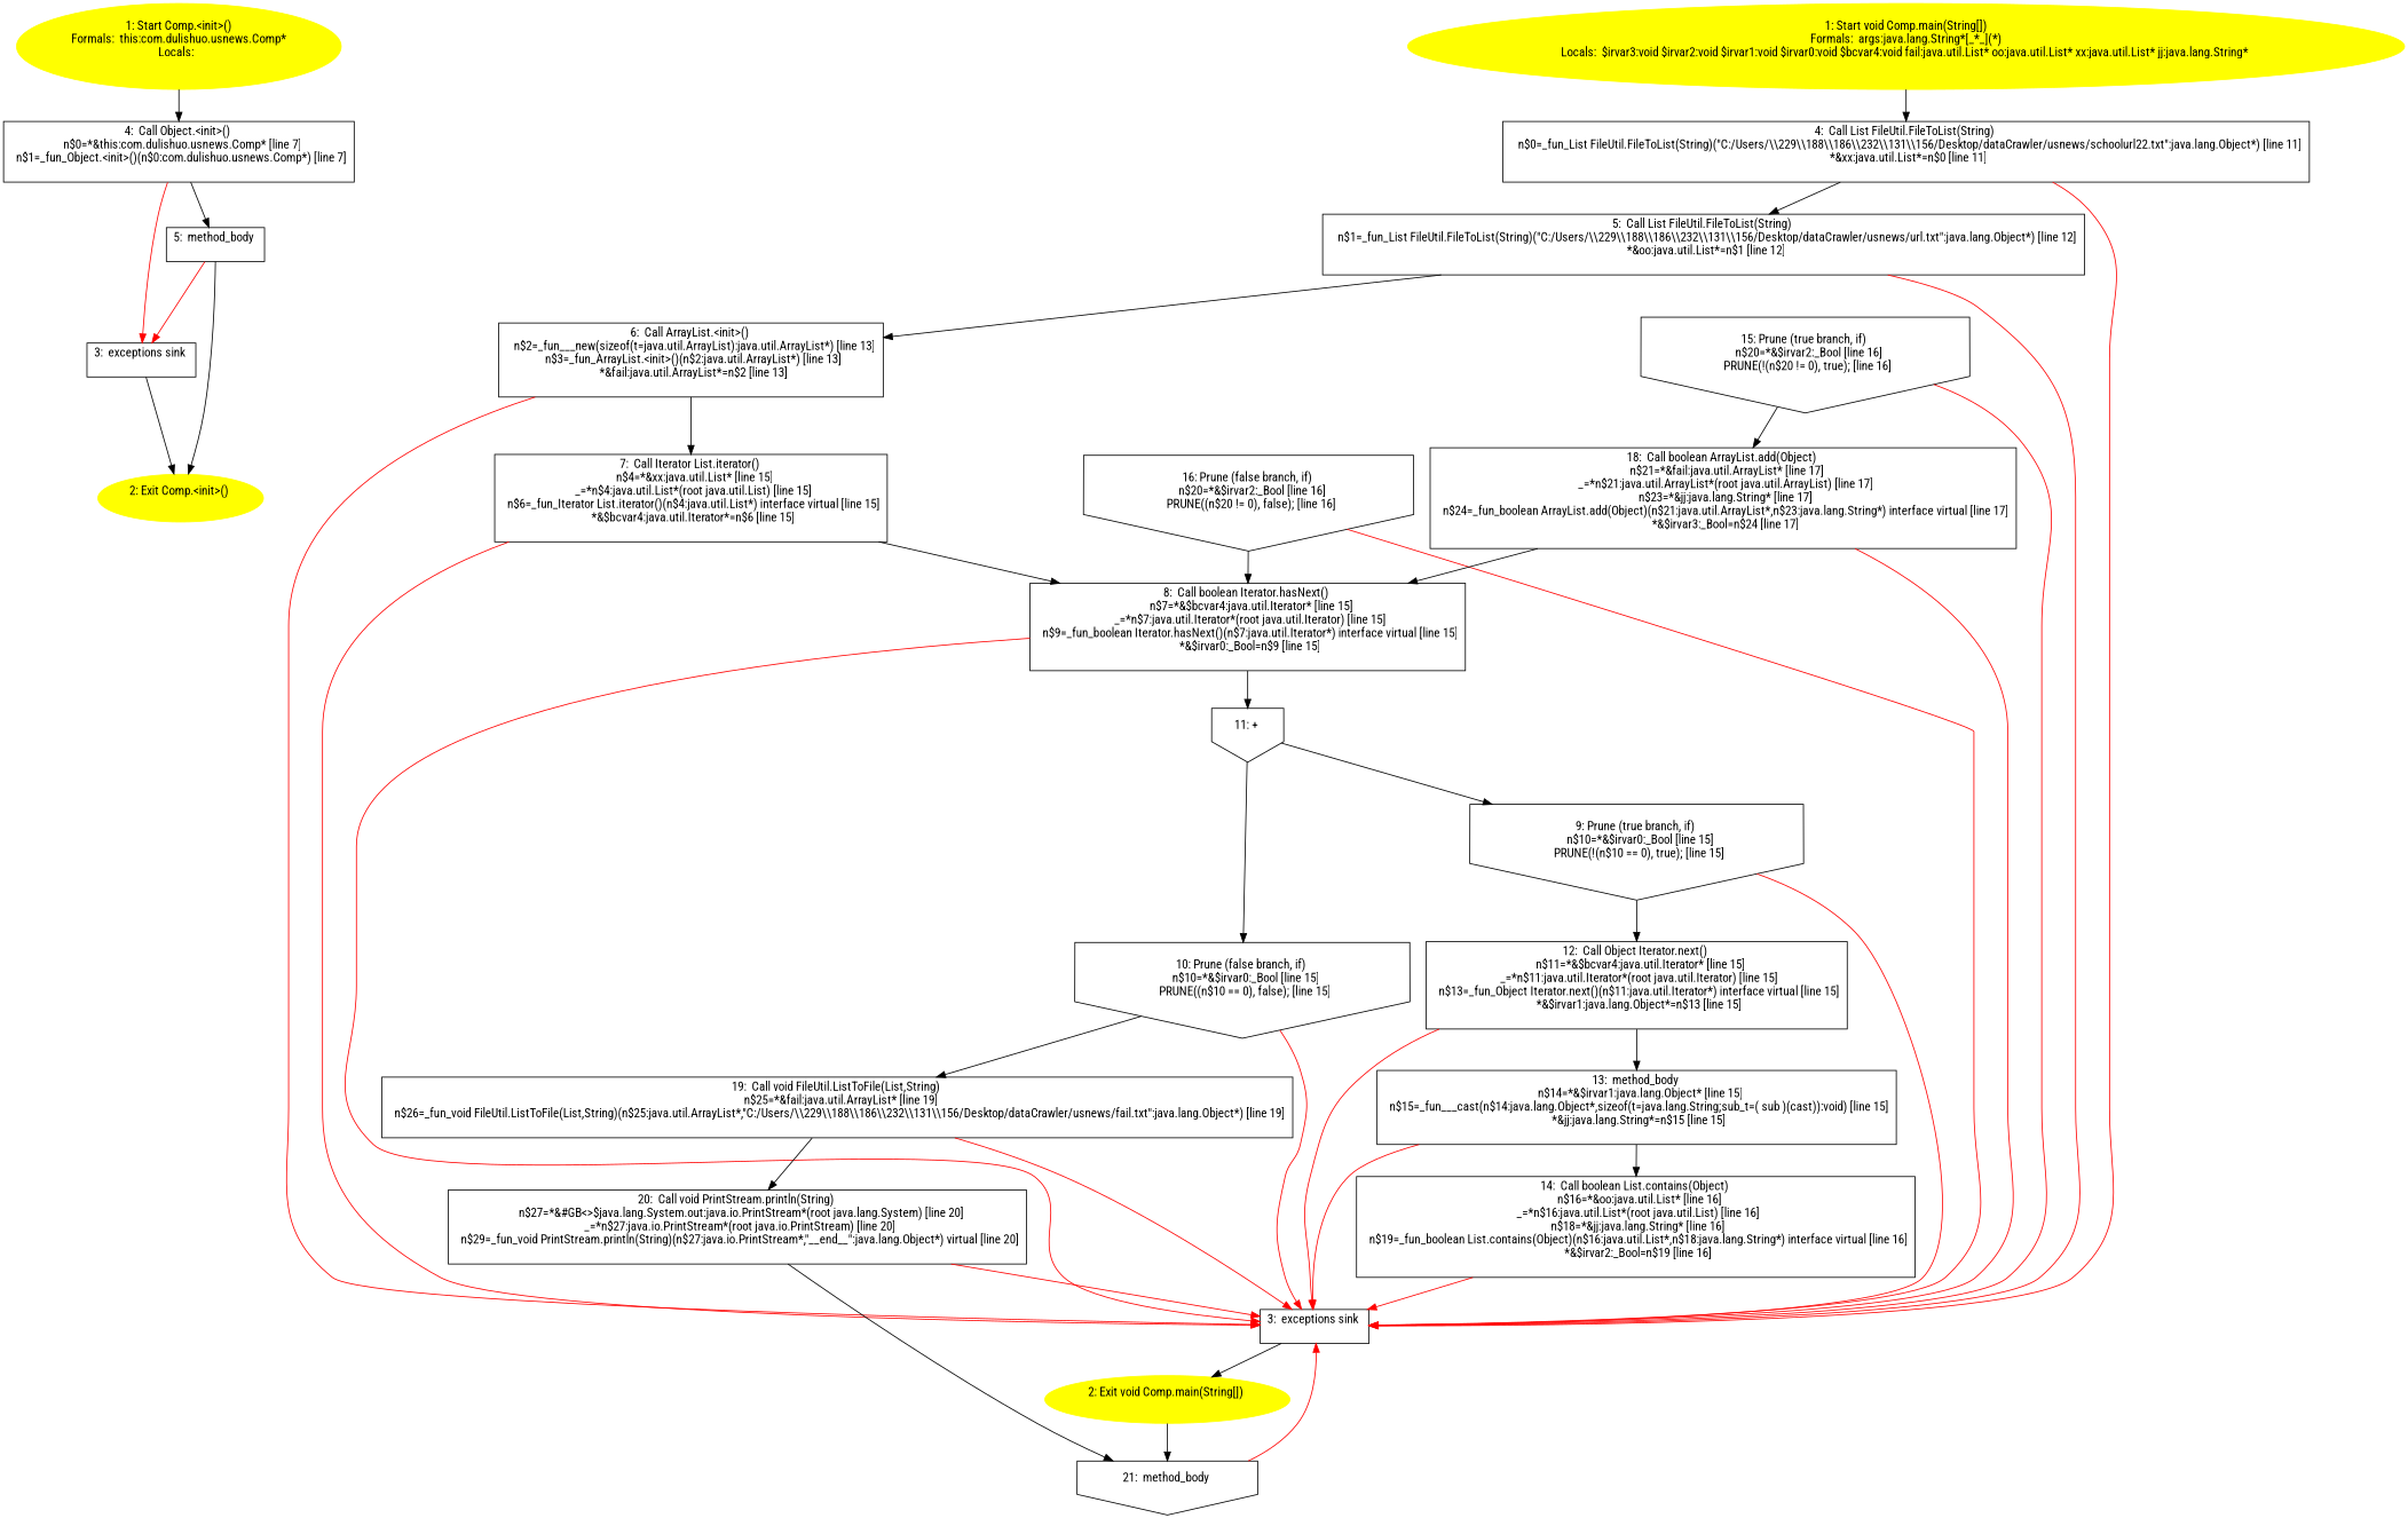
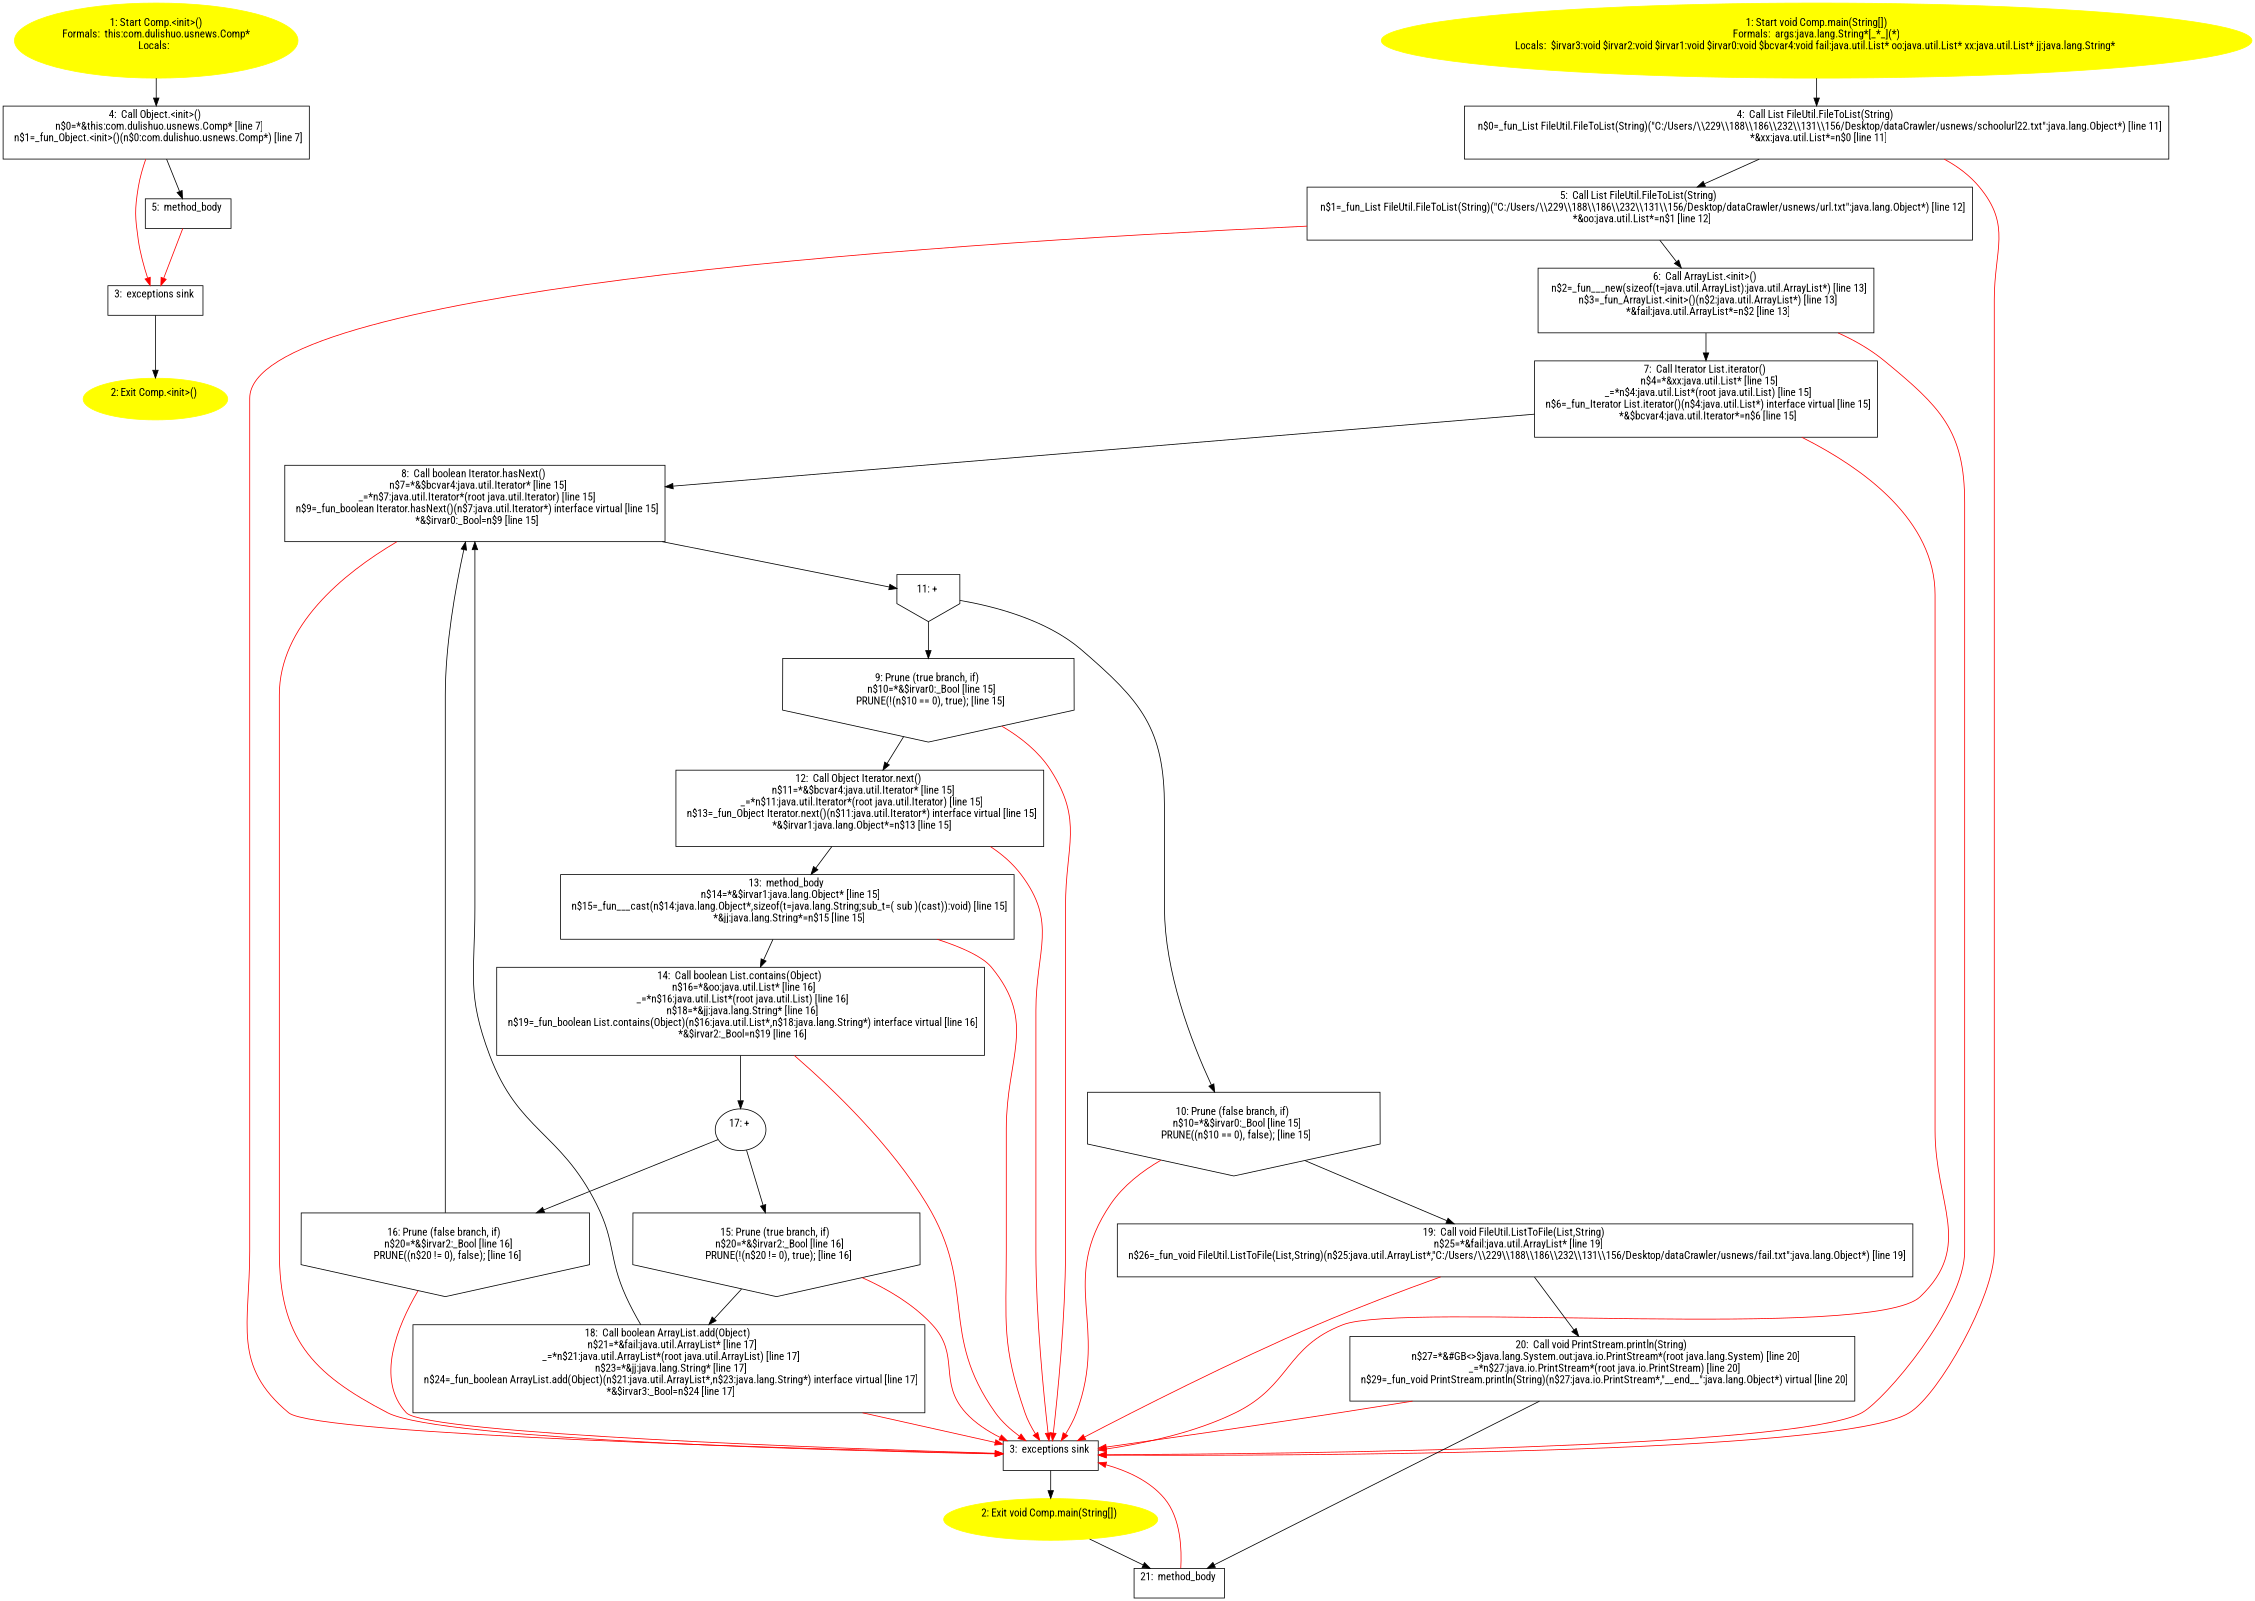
  digraph {
    fontname="Roboto Condensed"
    node [fontname="Roboto Condensed" shape=box]
    edge [fontname="Roboto Condensed"]
    n1 [color=yellow label="1: Start Comp.<init>()\nFormals:  this:com.dulishuo.usnews.Comp*\nLocals:  \n  " style=filled shape=""]
    n2 [label="4:  Call Object.<init>() \n   n$0=*&this:com.dulishuo.usnews.Comp* [line 7]\n  n$1=_fun_Object.<init>()(n$0:com.dulishuo.usnews.Comp*) [line 7]\n "]
    n3 [label="3:  exceptions sink \n  "]
    n4 [label="5:  method_body \n  "]
    n5 [color=yellow label="2: Exit Comp.<init>() \n  " style=filled shape=""]
    n6 [color=yellow label="1: Start void Comp.main(String[])\nFormals:  args:java.lang.String*[_*_](*)\nLocals:  $irvar3:void $irvar2:void $irvar1:void $irvar0:void $bcvar4:void fail:java.util.List* oo:java.util.List* xx:java.util.List* jj:java.lang.String* \n  " style=filled shape=""]
    n7 [label="4:  Call List FileUtil.FileToList(String) \n   n$0=_fun_List FileUtil.FileToList(String)(\"C:/Users/\\\\229\\\\188\\\\186\\\\232\\\\131\\\\156/Desktop/dataCrawler/usnews/schoolurl22.txt\":java.lang.Object*) [line 11]\n  *&xx:java.util.List*=n$0 [line 11]\n "]
    n8 [label="3:  exceptions sink \n  "]
    n9 [label="5:  Call List FileUtil.FileToList(String) \n   n$1=_fun_List FileUtil.FileToList(String)(\"C:/Users/\\\\229\\\\188\\\\186\\\\232\\\\131\\\\156/Desktop/dataCrawler/usnews/url.txt\":java.lang.Object*) [line 12]\n  *&oo:java.util.List*=n$1 [line 12]\n "]
    n10 [color=yellow label="2: Exit void Comp.main(String[]) \n  " style=filled shape=""]
    n11 [label="6:  Call ArrayList.<init>() \n   n$2=_fun___new(sizeof(t=java.util.ArrayList):java.util.ArrayList*) [line 13]\n  n$3=_fun_ArrayList.<init>()(n$2:java.util.ArrayList*) [line 13]\n  *&fail:java.util.ArrayList*=n$2 [line 13]\n "]
-   n12 [label="21:  method_body \n  " shape=invhouse]
+   n12 [label="21:  method_body \n  "]
    n13 [label="7:  Call Iterator List.iterator() \n   n$4=*&xx:java.util.List* [line 15]\n  _=*n$4:java.util.List*(root java.util.List) [line 15]\n  n$6=_fun_Iterator List.iterator()(n$4:java.util.List*) interface virtual [line 15]\n  *&$bcvar4:java.util.Iterator*=n$6 [line 15]\n "]
    n14 [label="8:  Call boolean Iterator.hasNext() \n   n$7=*&$bcvar4:java.util.Iterator* [line 15]\n  _=*n$7:java.util.Iterator*(root java.util.Iterator) [line 15]\n  n$9=_fun_boolean Iterator.hasNext()(n$7:java.util.Iterator*) interface virtual [line 15]\n  *&$irvar0:_Bool=n$9 [line 15]\n "]
    n15 [label="11: + \n  " shape=invhouse]
    n16 [label="9: Prune (true branch, if) \n   n$10=*&$irvar0:_Bool [line 15]\n  PRUNE(!(n$10 == 0), true); [line 15]\n " shape=invhouse]
    n17 [label="10: Prune (false branch, if) \n   n$10=*&$irvar0:_Bool [line 15]\n  PRUNE((n$10 == 0), false); [line 15]\n " shape=invhouse]
    n18 [label="12:  Call Object Iterator.next() \n   n$11=*&$bcvar4:java.util.Iterator* [line 15]\n  _=*n$11:java.util.Iterator*(root java.util.Iterator) [line 15]\n  n$13=_fun_Object Iterator.next()(n$11:java.util.Iterator*) interface virtual [line 15]\n  *&$irvar1:java.lang.Object*=n$13 [line 15]\n "]
    n19 [label="19:  Call void FileUtil.ListToFile(List,String) \n   n$25=*&fail:java.util.ArrayList* [line 19]\n  n$26=_fun_void FileUtil.ListToFile(List,String)(n$25:java.util.ArrayList*,\"C:/Users/\\\\229\\\\188\\\\186\\\\232\\\\131\\\\156/Desktop/dataCrawler/usnews/fail.txt\":java.lang.Object*) [line 19]\n "]
    n20 [label="13:  method_body \n   n$14=*&$irvar1:java.lang.Object* [line 15]\n  n$15=_fun___cast(n$14:java.lang.Object*,sizeof(t=java.lang.String;sub_t=( sub )(cast)):void) [line 15]\n  *&jj:java.lang.String*=n$15 [line 15]\n "]
    n21 [label="14:  Call boolean List.contains(Object) \n   n$16=*&oo:java.util.List* [line 16]\n  _=*n$16:java.util.List*(root java.util.List) [line 16]\n  n$18=*&jj:java.lang.String* [line 16]\n  n$19=_fun_boolean List.contains(Object)(n$16:java.util.List*,n$18:java.lang.String*) interface virtual [line 16]\n  *&$irvar2:_Bool=n$19 [line 16]\n "]
    n22 [label="20:  Call void PrintStream.println(String) \n   n$27=*&#GB<>$java.lang.System.out:java.io.PrintStream*(root java.lang.System) [line 20]\n  _=*n$27:java.io.PrintStream*(root java.io.PrintStream) [line 20]\n  n$29=_fun_void PrintStream.println(String)(n$27:java.io.PrintStream*,\"__end__\":java.lang.Object*) virtual [line 20]\n "]
+   n23 [label="17: + \n  " shape=""]
    n24 [label="15: Prune (true branch, if) \n   n$20=*&$irvar2:_Bool [line 16]\n  PRUNE(!(n$20 != 0), true); [line 16]\n " shape=invhouse]
    n25 [label="16: Prune (false branch, if) \n   n$20=*&$irvar2:_Bool [line 16]\n  PRUNE((n$20 != 0), false); [line 16]\n " shape=invhouse]
    n26 [label="18:  Call boolean ArrayList.add(Object) \n   n$21=*&fail:java.util.ArrayList* [line 17]\n  _=*n$21:java.util.ArrayList*(root java.util.ArrayList) [line 17]\n  n$23=*&jj:java.lang.String* [line 17]\n  n$24=_fun_boolean ArrayList.add(Object)(n$21:java.util.ArrayList*,n$23:java.lang.String*) interface virtual [line 17]\n  *&$irvar3:_Bool=n$24 [line 17]\n "]
    n1 -> n2
    n2 -> n3 [color=red]
    n2 -> n4
    n3 -> n5
    n4 -> n3 [color=red]
-   n4 -> n5
    n6 -> n7
    n7 -> n8 [color=red]
    n7 -> n9
    n8 -> n10
    n9 -> n8 [color=red]
    n9 -> n11
    n10 -> n12
    n11 -> n8 [color=red]
    n11 -> n13
    n12 -> n8 [color=red]
    n13 -> n8 [color=red]
    n13 -> n14
    n14 -> n8 [color=red]
    n14 -> n15
    n15 -> n16
    n15 -> n17
    n16 -> n8 [color=red]
    n16 -> n18
    n17 -> n8 [color=red]
    n17 -> n19
    n18 -> n8 [color=red]
    n18 -> n20
    n19 -> n8 [color=red]
    n19 -> n22
    n20 -> n8 [color=red]
    n20 -> n21
    n21 -> n8 [color=red]
+   n21 -> n23
    n22 -> n8 [color=red]
    n22 -> n12
+   n23 -> n24
+   n23 -> n25
    n24 -> n8 [color=red]
    n24 -> n26
    n25 -> n8 [color=red]
    n25 -> n14
    n26 -> n8 [color=red]
    n26 -> n14
  }
